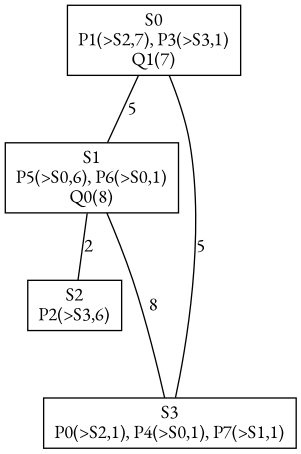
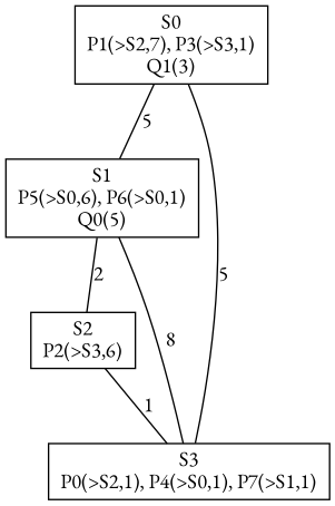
  graph {
    fontname="EB Garamond"
    node [fontname="EB Garamond" shape=rect]
    edge [fontname="EB Garamond"]
-   n1 [label="S0\nP1(>S2,7), P3(>S3,1)\nQ1(7)"]
-   n2 [label="S1\nP5(>S0,6), P6(>S0,1)\nQ0(8)"]
+   n1 [label="S0\nP1(>S2,7), P3(>S3,1)\nQ1(3)"]
+   n2 [label="S1\nP5(>S0,6), P6(>S0,1)\nQ0(5)"]
    n3 [label="S2\nP2(>S3,6)"]
    n4 [label="S3\nP0(>S2,1), P4(>S0,1), P7(>S1,1)"]
    n1 -- n2 [label=5]
    n2 -- n3 [label=2]
    n2 -- n4 [label=8]
+   n3 -- n4 [label=1]
    n4 -- n1 [label=5]
  }
